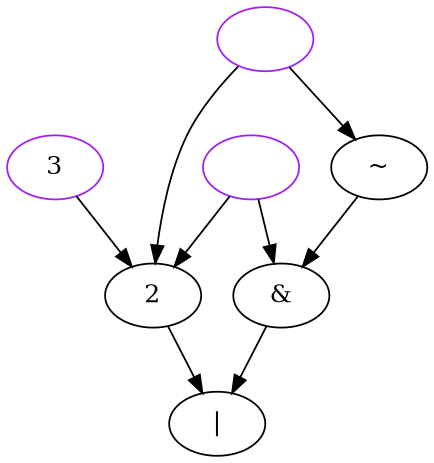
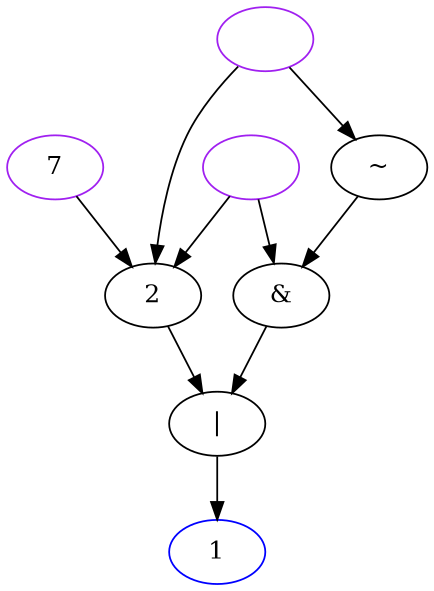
  digraph {
    node [color=black]
    n1 [label="|"]
+   1 [color=blue]
    2
-   3 [color=purple]
+   3 [color=purple label=7]
    n5 [color=purple label=" "]
    n6 [label="&"]
    n7 [color=purple label=" "]
    n8 [label="~"]
+   n1 -> 1
    2 -> n1
    3 -> 2
    n5 -> 2
    n5 -> n6
    n6 -> n1
    n7 -> 2
    n7 -> n8
    n8 -> n6
  }
